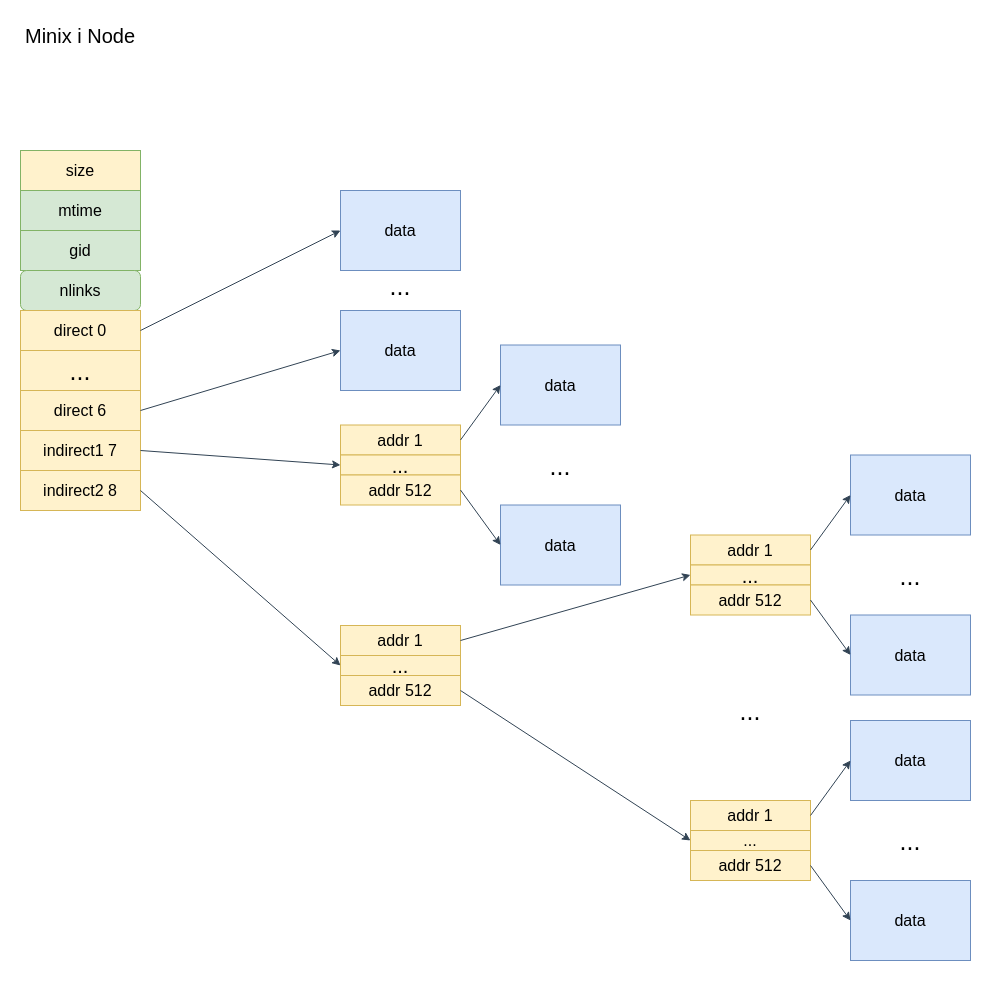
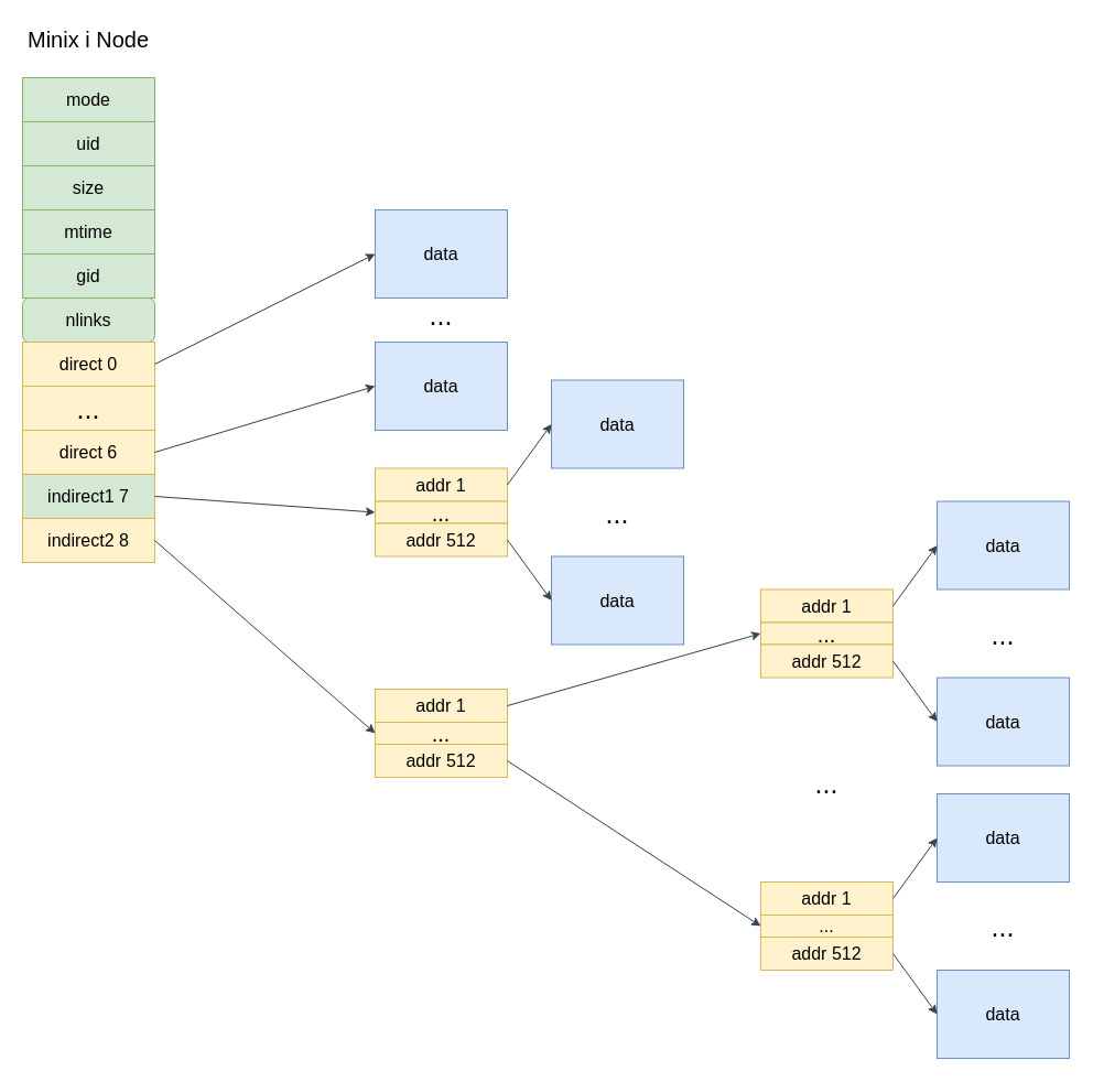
  <mxCell id="0" />
  <mxCell id="1" parent="0" />
- <mxCell id="4" value="size" style="rounded=0;whiteSpace=wrap;html=1;fontSize=16;fillColor=#fff2cc;strokeColor=#82b366;" vertex="1" parent="1"><mxGeometry x="20" y="150" width="120" height="40" as="geometry" /></mxCell>
+ <mxCell id="2" value="mode" style="rounded=0;whiteSpace=wrap;html=1;fontSize=16;fillColor=#d5e8d4;strokeColor=#82b366;" vertex="1" parent="1"><mxGeometry x="20" y="70" width="120" height="40" as="geometry" /></mxCell>
+ <mxCell id="3" value="uid" style="rounded=0;whiteSpace=wrap;html=1;fontSize=16;fillColor=#d5e8d4;strokeColor=#82b366;" vertex="1" parent="1"><mxGeometry x="20" y="110" width="120" height="40" as="geometry" /></mxCell>
+ <mxCell id="4" value="size" style="rounded=0;whiteSpace=wrap;html=1;fontSize=16;fillColor=#d5e8d4;strokeColor=#82b366;" vertex="1" parent="1"><mxGeometry x="20" y="150" width="120" height="40" as="geometry" /></mxCell>
  <mxCell id="5" value="mtime" style="rounded=0;whiteSpace=wrap;html=1;fontSize=16;fillColor=#d5e8d4;strokeColor=#82b366;" vertex="1" parent="1"><mxGeometry x="20" y="190" width="120" height="40" as="geometry" /></mxCell>
  <mxCell id="6" value="gid" style="rounded=0;whiteSpace=wrap;html=1;fontSize=16;fillColor=#d5e8d4;strokeColor=#82b366;" vertex="1" parent="1"><mxGeometry x="20" y="230" width="120" height="40" as="geometry" /></mxCell>
  <mxCell id="7" value="nlinks" style="whiteSpace=wrap;html=1;fontSize=16;fillColor=#d5e8d4;strokeColor=#82b366;rounded=1;" vertex="1" parent="1"><mxGeometry x="20" y="270" width="120" height="40" as="geometry" /></mxCell>
  <mxCell id="8" value="direct 0" style="rounded=0;whiteSpace=wrap;html=1;fontSize=16;fillColor=#fff2cc;strokeColor=#d6b656;" vertex="1" parent="1"><mxGeometry x="20" y="310" width="120" height="40" as="geometry" /></mxCell>
- <mxCell id="9" value="indirect1 7" style="rounded=0;whiteSpace=wrap;html=1;fontSize=16;fillColor=#fff2cc;strokeColor=#d6b656;" vertex="1" parent="1"><mxGeometry x="20" y="430" width="120" height="40" as="geometry" /></mxCell>
+ <mxCell id="9" value="indirect1 7" style="rounded=0;whiteSpace=wrap;html=1;fontSize=16;fillColor=#d5e8d4;strokeColor=#d6b656;" vertex="1" parent="1"><mxGeometry x="20" y="430" width="120" height="40" as="geometry" /></mxCell>
  <mxCell id="10" value="indirect2 8" style="rounded=0;whiteSpace=wrap;html=1;fontSize=16;fillColor=#fff2cc;strokeColor=#d6b656;" vertex="1" parent="1"><mxGeometry x="20" y="470" width="120" height="40" as="geometry" /></mxCell>
  <mxCell id="11" value="&lt;font style=&quot;font-size: 25px;&quot;&gt;...&lt;/font&gt;" style="rounded=0;whiteSpace=wrap;html=1;fontSize=16;fillColor=#fff2cc;strokeColor=#d6b656;" vertex="1" parent="1"><mxGeometry x="20" y="350" width="120" height="40" as="geometry" /></mxCell>
  <mxCell id="12" value="direct 6" style="rounded=0;whiteSpace=wrap;html=1;fontSize=16;fillColor=#fff2cc;strokeColor=#d6b656;" vertex="1" parent="1"><mxGeometry x="20" y="390" width="120" height="40" as="geometry" /></mxCell>
  <mxCell id="13" value="data" style="rounded=0;whiteSpace=wrap;html=1;fontSize=16;fillColor=#dae8fc;strokeColor=#6c8ebf;" vertex="1" parent="1"><mxGeometry x="340" y="190" width="120" height="80" as="geometry" /></mxCell>
  <mxCell id="14" value="" style="endArrow=classic;html=1;rounded=0;exitX=1;exitY=0.5;exitDx=0;exitDy=0;entryX=0;entryY=0.5;entryDx=0;entryDy=0;fontSize=16;fillColor=#647687;strokeColor=#314354;" edge="1" parent="1" source="8" target="13"><mxGeometry width="50" height="50" relative="1" as="geometry"><mxPoint x="180" y="300" as="sourcePoint" /><mxPoint x="230" y="250" as="targetPoint" /></mxGeometry></mxCell>
  <mxCell id="15" value="data" style="rounded=0;whiteSpace=wrap;html=1;fontSize=16;fillColor=#dae8fc;strokeColor=#6c8ebf;" vertex="1" parent="1"><mxGeometry x="340" y="310" width="120" height="80" as="geometry" /></mxCell>
  <mxCell id="16" value="" style="endArrow=classic;html=1;rounded=0;exitX=1;exitY=0.5;exitDx=0;exitDy=0;entryX=0;entryY=0.5;entryDx=0;entryDy=0;fontSize=16;fillColor=#647687;strokeColor=#314354;" edge="1" parent="1" source="12" target="15"><mxGeometry width="50" height="50" relative="1" as="geometry"><mxPoint x="280" y="460" as="sourcePoint" /><mxPoint x="560" y="280" as="targetPoint" /></mxGeometry></mxCell>
  <mxCell id="17" value="&lt;font style=&quot;font-size: 25px;&quot;&gt;...&lt;/font&gt;" style="text;html=1;align=center;verticalAlign=middle;whiteSpace=wrap;rounded=0;fontSize=16;" vertex="1" parent="1"><mxGeometry x="370" y="270" width="60" height="30" as="geometry" /></mxCell>
  <mxCell id="18" value="" style="endArrow=classic;html=1;rounded=0;exitX=1;exitY=0.5;exitDx=0;exitDy=0;entryX=0;entryY=0.5;entryDx=0;entryDy=0;fontSize=16;fillColor=#647687;strokeColor=#314354;" edge="1" parent="1" source="9" target="20"><mxGeometry width="50" height="50" relative="1" as="geometry"><mxPoint x="250" y="510" as="sourcePoint" /><mxPoint x="230" y="480" as="targetPoint" /></mxGeometry></mxCell>
  <mxCell id="19" value="addr 1" style="rounded=0;whiteSpace=wrap;html=1;fontSize=16;fillColor=#fff2cc;strokeColor=#d6b656;" vertex="1" parent="1"><mxGeometry x="340" y="424.5" width="120" height="30" as="geometry" /></mxCell>
  <mxCell id="20" value="..." style="rounded=0;whiteSpace=wrap;html=1;fontSize=20;fillColor=#fff2cc;strokeColor=#d6b656;" vertex="1" parent="1"><mxGeometry x="340" y="454.5" width="120" height="20" as="geometry" /></mxCell>
  <mxCell id="21" value="addr 512" style="rounded=0;whiteSpace=wrap;html=1;fontSize=16;fillColor=#fff2cc;strokeColor=#d6b656;" vertex="1" parent="1"><mxGeometry x="340" y="474.5" width="120" height="30" as="geometry" /></mxCell>
  <mxCell id="22" value="addr 1" style="rounded=0;whiteSpace=wrap;html=1;fontSize=16;fillColor=#fff2cc;strokeColor=#d6b656;" vertex="1" parent="1"><mxGeometry x="340" y="625" width="120" height="30" as="geometry" /></mxCell>
  <mxCell id="23" value="..." style="rounded=0;whiteSpace=wrap;html=1;fontSize=20;fillColor=#fff2cc;strokeColor=#d6b656;" vertex="1" parent="1"><mxGeometry x="340" y="655" width="120" height="20" as="geometry" /></mxCell>
  <mxCell id="24" value="addr 512" style="rounded=0;whiteSpace=wrap;html=1;fontSize=16;fillColor=#fff2cc;strokeColor=#d6b656;" vertex="1" parent="1"><mxGeometry x="340" y="675" width="120" height="30" as="geometry" /></mxCell>
  <mxCell id="25" value="" style="endArrow=classic;html=1;rounded=0;exitX=1;exitY=0.5;exitDx=0;exitDy=0;entryX=0;entryY=0.5;entryDx=0;entryDy=0;fontSize=16;fillColor=#647687;strokeColor=#314354;" edge="1" parent="1" source="10" target="23"><mxGeometry width="50" height="50" relative="1" as="geometry"><mxPoint x="210" y="550" as="sourcePoint" /><mxPoint x="410" y="570" as="targetPoint" /></mxGeometry></mxCell>
  <mxCell id="26" value="data" style="rounded=0;whiteSpace=wrap;html=1;fontSize=16;fillColor=#dae8fc;strokeColor=#6c8ebf;" vertex="1" parent="1"><mxGeometry x="500" y="344.5" width="120" height="80" as="geometry" /></mxCell>
  <mxCell id="27" value="data" style="rounded=0;whiteSpace=wrap;html=1;fontSize=16;fillColor=#dae8fc;strokeColor=#6c8ebf;" vertex="1" parent="1"><mxGeometry x="500" y="504.5" width="120" height="80" as="geometry" /></mxCell>
  <mxCell id="28" value="" style="endArrow=classic;html=1;rounded=0;exitX=1;exitY=0.5;exitDx=0;exitDy=0;entryX=0;entryY=0.5;entryDx=0;entryDy=0;fontSize=16;fillColor=#647687;strokeColor=#314354;" edge="1" parent="1" source="19" target="26"><mxGeometry width="50" height="50" relative="1" as="geometry"><mxPoint x="490" y="470" as="sourcePoint" /><mxPoint x="540" y="420" as="targetPoint" /></mxGeometry></mxCell>
  <mxCell id="29" value="" style="endArrow=classic;html=1;rounded=0;exitX=1;exitY=0.5;exitDx=0;exitDy=0;entryX=0;entryY=0.5;entryDx=0;entryDy=0;fontSize=16;fillColor=#647687;strokeColor=#314354;" edge="1" parent="1" source="21" target="27"><mxGeometry width="50" height="50" relative="1" as="geometry"><mxPoint x="570" y="490" as="sourcePoint" /><mxPoint x="650" y="450" as="targetPoint" /></mxGeometry></mxCell>
  <mxCell id="30" value="&lt;font style=&quot;font-size: 25px;&quot;&gt;...&lt;/font&gt;" style="text;html=1;align=center;verticalAlign=middle;whiteSpace=wrap;rounded=0;fontSize=16;" vertex="1" parent="1"><mxGeometry x="530" y="449.5" width="60" height="30" as="geometry" /></mxCell>
  <mxCell id="31" value="addr 1" style="rounded=0;whiteSpace=wrap;html=1;fontSize=16;fillColor=#fff2cc;strokeColor=#d6b656;" vertex="1" parent="1"><mxGeometry x="690" y="534.5" width="120" height="30" as="geometry" /></mxCell>
  <mxCell id="32" value="..." style="rounded=0;whiteSpace=wrap;html=1;fontSize=20;fillColor=#fff2cc;strokeColor=#d6b656;" vertex="1" parent="1"><mxGeometry x="690" y="564.5" width="120" height="20" as="geometry" /></mxCell>
  <mxCell id="33" value="addr 512" style="rounded=0;whiteSpace=wrap;html=1;fontSize=16;fillColor=#fff2cc;strokeColor=#d6b656;" vertex="1" parent="1"><mxGeometry x="690" y="584.5" width="120" height="30" as="geometry" /></mxCell>
  <mxCell id="34" value="addr 1" style="rounded=0;whiteSpace=wrap;html=1;fontSize=16;fillColor=#fff2cc;strokeColor=#d6b656;" vertex="1" parent="1"><mxGeometry x="690" y="800" width="120" height="30" as="geometry" /></mxCell>
  <mxCell id="35" value="..." style="rounded=0;whiteSpace=wrap;html=1;fontSize=16;fillColor=#fff2cc;strokeColor=#d6b656;" vertex="1" parent="1"><mxGeometry x="690" y="830" width="120" height="20" as="geometry" /></mxCell>
  <mxCell id="36" value="addr 512" style="rounded=0;whiteSpace=wrap;html=1;fontSize=16;fillColor=#fff2cc;strokeColor=#d6b656;" vertex="1" parent="1"><mxGeometry x="690" y="850" width="120" height="30" as="geometry" /></mxCell>
  <mxCell id="37" value="&lt;font style=&quot;font-size: 25px;&quot;&gt;...&lt;/font&gt;" style="text;html=1;align=center;verticalAlign=middle;whiteSpace=wrap;rounded=0;fontSize=16;" vertex="1" parent="1"><mxGeometry x="720" y="694.5" width="60" height="30" as="geometry" /></mxCell>
  <mxCell id="38" value="" style="endArrow=classic;html=1;rounded=0;exitX=1;exitY=0.5;exitDx=0;exitDy=0;entryX=0;entryY=0.5;entryDx=0;entryDy=0;fontSize=16;fillColor=#647687;strokeColor=#314354;" edge="1" parent="1" source="22" target="32"><mxGeometry width="50" height="50" relative="1" as="geometry"><mxPoint x="710" y="545" as="sourcePoint" /><mxPoint x="500" y="710" as="targetPoint" /></mxGeometry></mxCell>
  <mxCell id="39" value="" style="endArrow=classic;html=1;rounded=0;exitX=1;exitY=0.5;exitDx=0;exitDy=0;entryX=0;entryY=0.5;entryDx=0;entryDy=0;fontSize=16;fillColor=#647687;strokeColor=#314354;" edge="1" parent="1" source="24" target="35"><mxGeometry width="50" height="50" relative="1" as="geometry"><mxPoint x="530" y="745" as="sourcePoint" /><mxPoint x="570" y="690" as="targetPoint" /></mxGeometry></mxCell>
  <mxCell id="40" style="edgeStyle=orthogonalEdgeStyle;rounded=0;orthogonalLoop=1;jettySize=auto;html=1;exitX=0.5;exitY=1;exitDx=0;exitDy=0;" edge="1" parent="1" source="37" target="37"><mxGeometry relative="1" as="geometry" /></mxCell>
  <mxCell id="41" value="data" style="rounded=0;whiteSpace=wrap;html=1;fontSize=16;fillColor=#dae8fc;strokeColor=#6c8ebf;" vertex="1" parent="1"><mxGeometry x="850" y="454.5" width="120" height="80" as="geometry" /></mxCell>
  <mxCell id="42" value="data" style="rounded=0;whiteSpace=wrap;html=1;fontSize=16;fillColor=#dae8fc;strokeColor=#6c8ebf;" vertex="1" parent="1"><mxGeometry x="850" y="614.5" width="120" height="80" as="geometry" /></mxCell>
  <mxCell id="43" value="" style="endArrow=classic;html=1;rounded=0;exitX=1;exitY=0.5;exitDx=0;exitDy=0;entryX=0;entryY=0.5;entryDx=0;entryDy=0;fillColor=#647687;strokeColor=#314354;" edge="1" parent="1" source="31" target="41"><mxGeometry width="50" height="50" relative="1" as="geometry"><mxPoint x="640" y="559.5" as="sourcePoint" /><mxPoint x="690" y="509.5" as="targetPoint" /></mxGeometry></mxCell>
  <mxCell id="44" value="" style="endArrow=classic;html=1;rounded=0;exitX=1;exitY=0.5;exitDx=0;exitDy=0;entryX=0;entryY=0.5;entryDx=0;entryDy=0;fillColor=#647687;strokeColor=#314354;" edge="1" parent="1" source="33" target="42"><mxGeometry width="50" height="50" relative="1" as="geometry"><mxPoint x="930" y="664.5" as="sourcePoint" /><mxPoint x="970" y="609.5" as="targetPoint" /></mxGeometry></mxCell>
  <mxCell id="45" value="&lt;font style=&quot;font-size: 25px;&quot;&gt;...&lt;/font&gt;" style="text;html=1;align=center;verticalAlign=middle;whiteSpace=wrap;rounded=0;fontSize=16;" vertex="1" parent="1"><mxGeometry x="880" y="559.5" width="60" height="30" as="geometry" /></mxCell>
  <mxCell id="46" value="data" style="rounded=0;whiteSpace=wrap;html=1;fontSize=16;fillColor=#dae8fc;strokeColor=#6c8ebf;" vertex="1" parent="1"><mxGeometry x="850" y="720" width="120" height="80" as="geometry" /></mxCell>
  <mxCell id="47" value="data" style="rounded=0;whiteSpace=wrap;html=1;fontSize=16;fillColor=#dae8fc;strokeColor=#6c8ebf;" vertex="1" parent="1"><mxGeometry x="850" y="880" width="120" height="80" as="geometry" /></mxCell>
  <mxCell id="48" value="&lt;font style=&quot;font-size: 25px;&quot;&gt;...&lt;/font&gt;" style="text;html=1;align=center;verticalAlign=middle;whiteSpace=wrap;rounded=0;fontSize=16;" vertex="1" parent="1"><mxGeometry x="880" y="825" width="60" height="30" as="geometry" /></mxCell>
  <mxCell id="49" value="" style="endArrow=classic;html=1;rounded=0;exitX=1;exitY=0.5;exitDx=0;exitDy=0;entryX=0;entryY=0.5;entryDx=0;entryDy=0;fillColor=#647687;strokeColor=#314354;" edge="1" parent="1" source="34" target="46"><mxGeometry width="50" height="50" relative="1" as="geometry"><mxPoint x="480" y="670" as="sourcePoint" /><mxPoint x="530" y="620" as="targetPoint" /></mxGeometry></mxCell>
  <mxCell id="50" value="" style="endArrow=classic;html=1;rounded=0;exitX=1;exitY=0.5;exitDx=0;exitDy=0;entryX=0;entryY=0.5;entryDx=0;entryDy=0;fillColor=#647687;strokeColor=#314354;" edge="1" parent="1" source="36" target="47"><mxGeometry width="50" height="50" relative="1" as="geometry"><mxPoint x="1090" y="885" as="sourcePoint" /><mxPoint x="1130" y="830" as="targetPoint" /></mxGeometry></mxCell>
  <mxCell id="51" value="&lt;font style=&quot;font-size: 20px;&quot;&gt;Minix i Node&lt;/font&gt;" style="text;html=1;align=center;verticalAlign=middle;whiteSpace=wrap;rounded=0;" vertex="1" parent="1"><mxGeometry x="20" y="20" width="120" height="30" as="geometry" /></mxCell>
